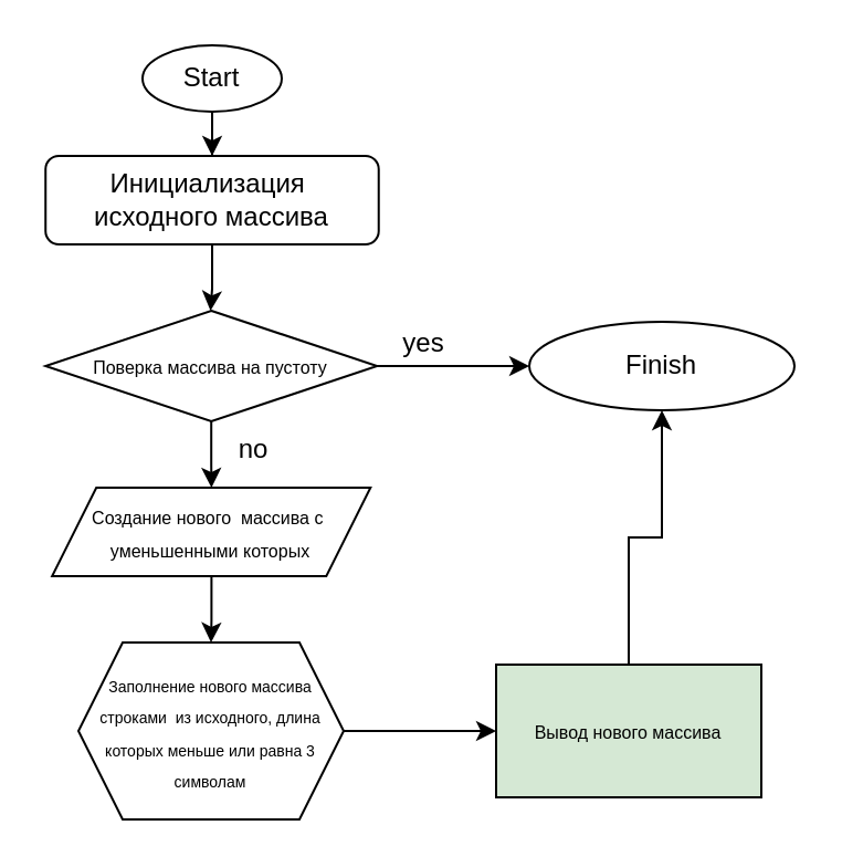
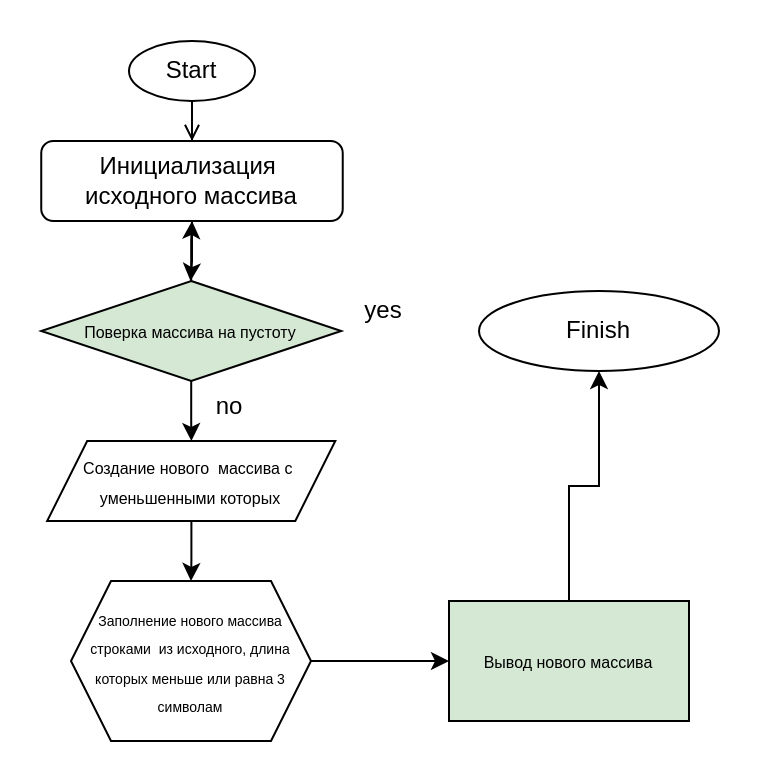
  <mxCell id="0" />
  <mxCell id="1" parent="0" />
  <mxCell id="2" value="" style="edgeStyle=orthogonalEdgeStyle;rounded=0;orthogonalLoop=1;jettySize=auto;html=1;" edge="1" parent="1" source="3"><mxGeometry relative="1" as="geometry"><mxPoint x="94.773" y="140.012" as="targetPoint" /></mxGeometry></mxCell>
  <mxCell id="3" value="&lt;p data-pm-slice=&quot;1 1 [&amp;quot;orderedList&amp;quot;,{&amp;quot;start&amp;quot;:1},&amp;quot;listItem&amp;quot;,{}]&quot;&gt;Инициализация&amp;nbsp; исходного массива&lt;br&gt;&lt;/p&gt;" style="whiteSpace=wrap;html=1;rounded=1;" vertex="1" parent="1"><mxGeometry x="20.12" y="70" width="150.75" height="40" as="geometry" /></mxCell>
- <mxCell id="4" value="" style="edgeStyle=orthogonalEdgeStyle;rounded=0;orthogonalLoop=1;jettySize=auto;html=1;" edge="1" parent="1" source="5" target="3"><mxGeometry relative="1" as="geometry" /></mxCell>
+ <mxCell id="4" value="" style="edgeStyle=orthogonalEdgeStyle;rounded=0;orthogonalLoop=1;jettySize=auto;html=1;endArrow=open;" edge="1" parent="1" source="5" target="3"><mxGeometry relative="1" as="geometry" /></mxCell>
  <mxCell id="5" value="Start" style="ellipse;whiteSpace=wrap;html=1;" vertex="1" parent="1"><mxGeometry x="64" width="63" height="30" as="geometry" y="20" /></mxCell>
- <mxCell id="6" value="" style="edgeStyle=orthogonalEdgeStyle;rounded=0;orthogonalLoop=1;jettySize=auto;html=1;" edge="1" parent="1" source="8" target="9"><mxGeometry relative="1" as="geometry" /></mxCell>
+ <mxCell id="6" value="" style="edgeStyle=orthogonalEdgeStyle;rounded=0;orthogonalLoop=1;jettySize=auto;html=1;" edge="1" parent="1" source="8" target="3"><mxGeometry relative="1" as="geometry" /></mxCell>
  <mxCell id="7" value="" style="edgeStyle=orthogonalEdgeStyle;rounded=0;orthogonalLoop=1;jettySize=auto;html=1;" edge="1" parent="1" source="8" target="12"><mxGeometry relative="1" as="geometry" /></mxCell>
- <mxCell id="8" value="&lt;font style=&quot;font-size: 8px;&quot;&gt;Поверка массива на пустоту&lt;/font&gt;" style="rhombus;whiteSpace=wrap;html=1;" vertex="1" parent="1"><mxGeometry x="20.12" y="140" width="150" height="50" as="geometry" /></mxCell>
+ <mxCell id="8" value="&lt;font style=&quot;font-size: 8px;&quot;&gt;Поверка массива на пустоту&lt;/font&gt;" style="rhombus;whiteSpace=wrap;html=1;fillColor=#d5e8d4;" vertex="1" parent="1"><mxGeometry x="20.12" y="140" width="150" height="50" as="geometry" /></mxCell>
  <mxCell id="9" value="Finish" style="ellipse;whiteSpace=wrap;html=1;" vertex="1" parent="1"><mxGeometry x="239" y="145" width="120" height="40" as="geometry" /></mxCell>
  <mxCell id="10" value="yes" style="text;html=1;align=center;verticalAlign=middle;resizable=0;points=[];autosize=1;strokeColor=none;fillColor=none;" vertex="1" parent="1"><mxGeometry x="170.87" y="140" width="40" height="30" as="geometry" /></mxCell>
  <mxCell id="11" value="" style="edgeStyle=orthogonalEdgeStyle;rounded=0;orthogonalLoop=1;jettySize=auto;html=1;" edge="1" parent="1" source="12" target="15"><mxGeometry relative="1" as="geometry" /></mxCell>
  <mxCell id="12" value="&lt;font style=&quot;font-size: 8px;&quot;&gt;Создание нового&amp;nbsp; массива с&amp;nbsp; уменьшенными которых &lt;/font&gt;" style="shape=parallelogram;perimeter=parallelogramPerimeter;whiteSpace=wrap;html=1;fixedSize=1;" vertex="1" parent="1"><mxGeometry x="23.09" y="220" width="144.06" height="40" as="geometry" /></mxCell>
  <mxCell id="13" value="no" style="text;html=1;align=center;verticalAlign=middle;resizable=0;points=[];autosize=1;strokeColor=none;fillColor=none;" vertex="1" parent="1"><mxGeometry x="94" y="188" width="40" height="30" as="geometry" /></mxCell>
  <mxCell id="14" value="" style="edgeStyle=orthogonalEdgeStyle;rounded=0;orthogonalLoop=1;jettySize=auto;html=1;" edge="1" parent="1" source="15" target="17"><mxGeometry relative="1" as="geometry" /></mxCell>
  <mxCell id="15" value="&lt;font style=&quot;font-size: 7px;&quot;&gt; Заполнение нового массива строками&amp;nbsp; из исходного, длина которых меньше или равна 3 символам  &lt;/font&gt;" style="shape=hexagon;perimeter=hexagonPerimeter2;whiteSpace=wrap;html=1;fixedSize=1;" vertex="1" parent="1"><mxGeometry x="35" y="290" width="120" height="80" as="geometry" /></mxCell>
  <mxCell id="16" value="" style="edgeStyle=orthogonalEdgeStyle;rounded=0;orthogonalLoop=1;jettySize=auto;html=1;" edge="1" parent="1" source="17" target="9"><mxGeometry relative="1" as="geometry" /></mxCell>
  <mxCell id="17" value="&lt;font style=&quot;font-size: 8px;&quot;&gt;Вывод нового массива&lt;/font&gt;" style="rounded=0;whiteSpace=wrap;html=1;fillColor=#d5e8d4;" vertex="1" parent="1"><mxGeometry x="224" y="300" width="120" height="60" as="geometry" /></mxCell>
